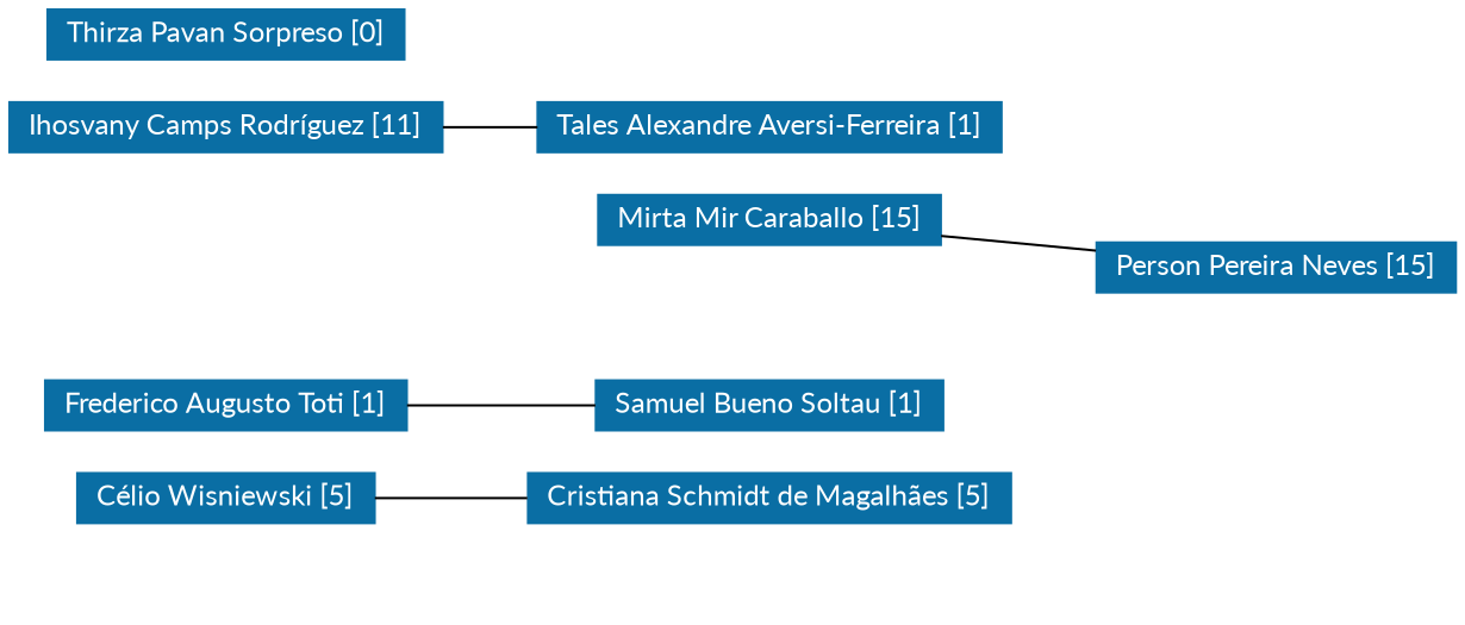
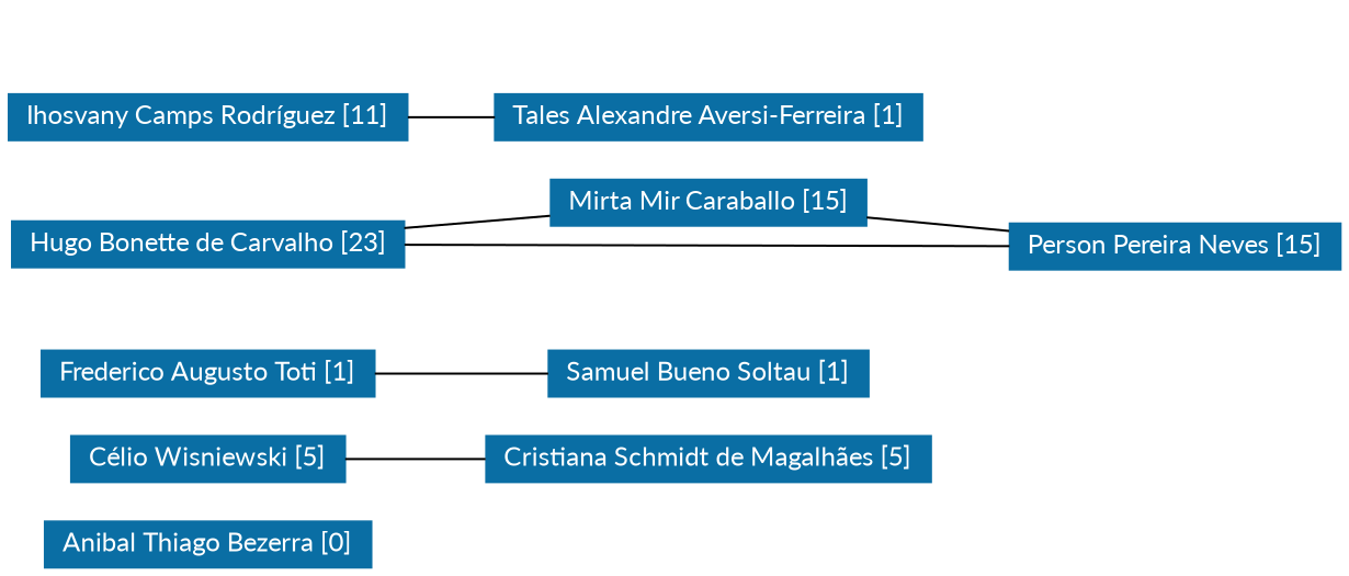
  strict graph {
    fontname=Lato
    rankdir=LR
    node [color="#0A6EA4" fontcolor="#FFFFFF" fontname=Lato fontsize=12 shape=rectangle style=filled]
    edge [fontname=Lato]
+   n1 [height=0.29167 label="Anibal Thiago Bezerra [0]" width=1.9861]
    n2 [height=0.29167 label="Célio Wisniewski [5]" width=1.6111]
    n3 [height=0.29167 label="Cristiana Schmidt de Magalhães [5]" width=2.5833]
    n4 [height=0.29167 label="Frederico Augusto Toti [1]" width=1.9861]
    n5 [height=0.29167 label="Samuel Bueno Soltau [1]" width=1.9028]
+   n6 [height=0.29167 label="Hugo Bonette de Carvalho [23]" width=2.3194]
    n7 [height=0.29167 label="Mirta Mir Caraballo [15]" width=1.875]
    n8 [height=0.29167 label="Person Pereira Neves [15]" width=1.9306]
    n9 [height=0.29167 label="Ihosvany Camps Rodríguez [11]" width=2.3611]
    n10 [height=0.29167 label="Tales Alexandre Aversi-Ferreira [1]" width=2.5556]
-   n11 [height=0.29167 label="Thirza Pavan Sorpreso [0]" width=1.9722]
    n2 -- n3
    n4 -- n5
+   n6 -- n7
+   n6 -- n8
    n7 -- n8
    n9 -- n10
  }
